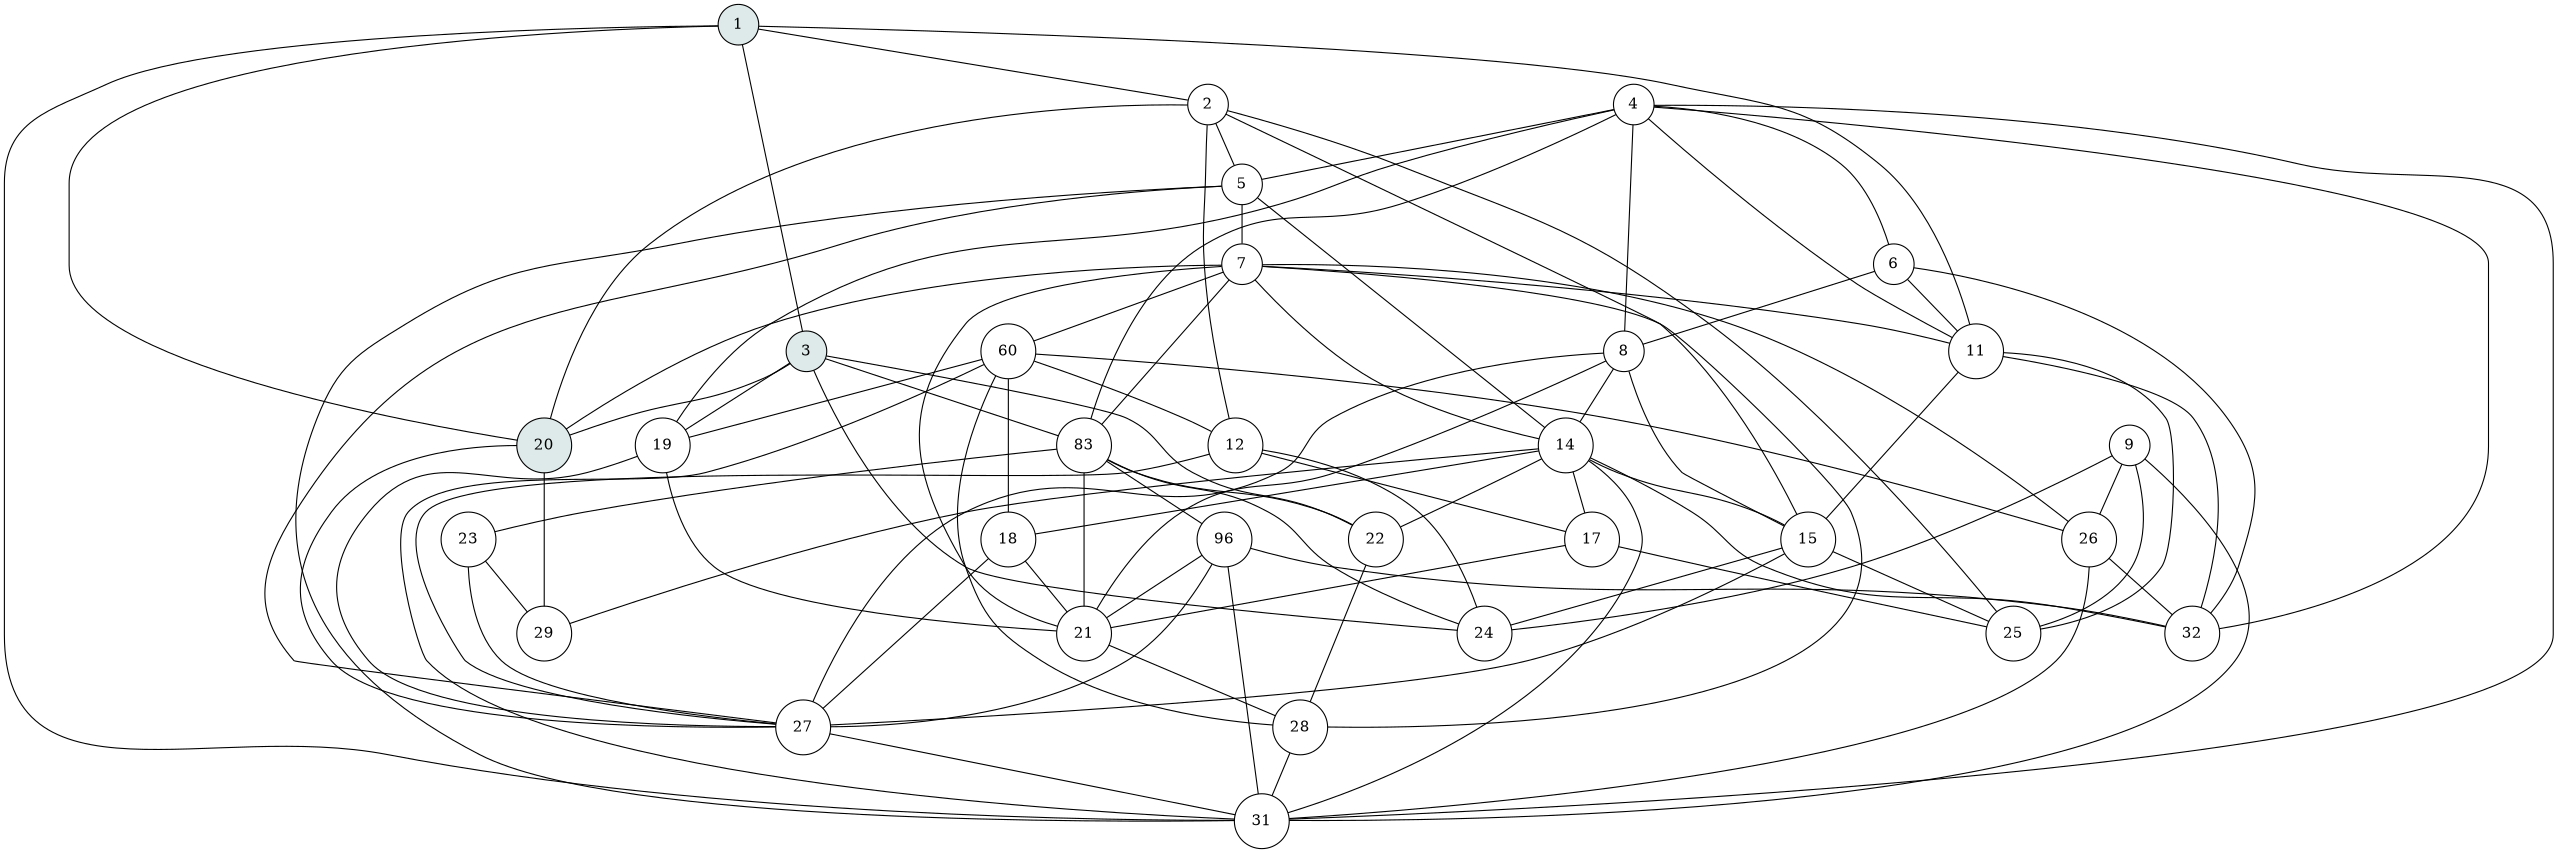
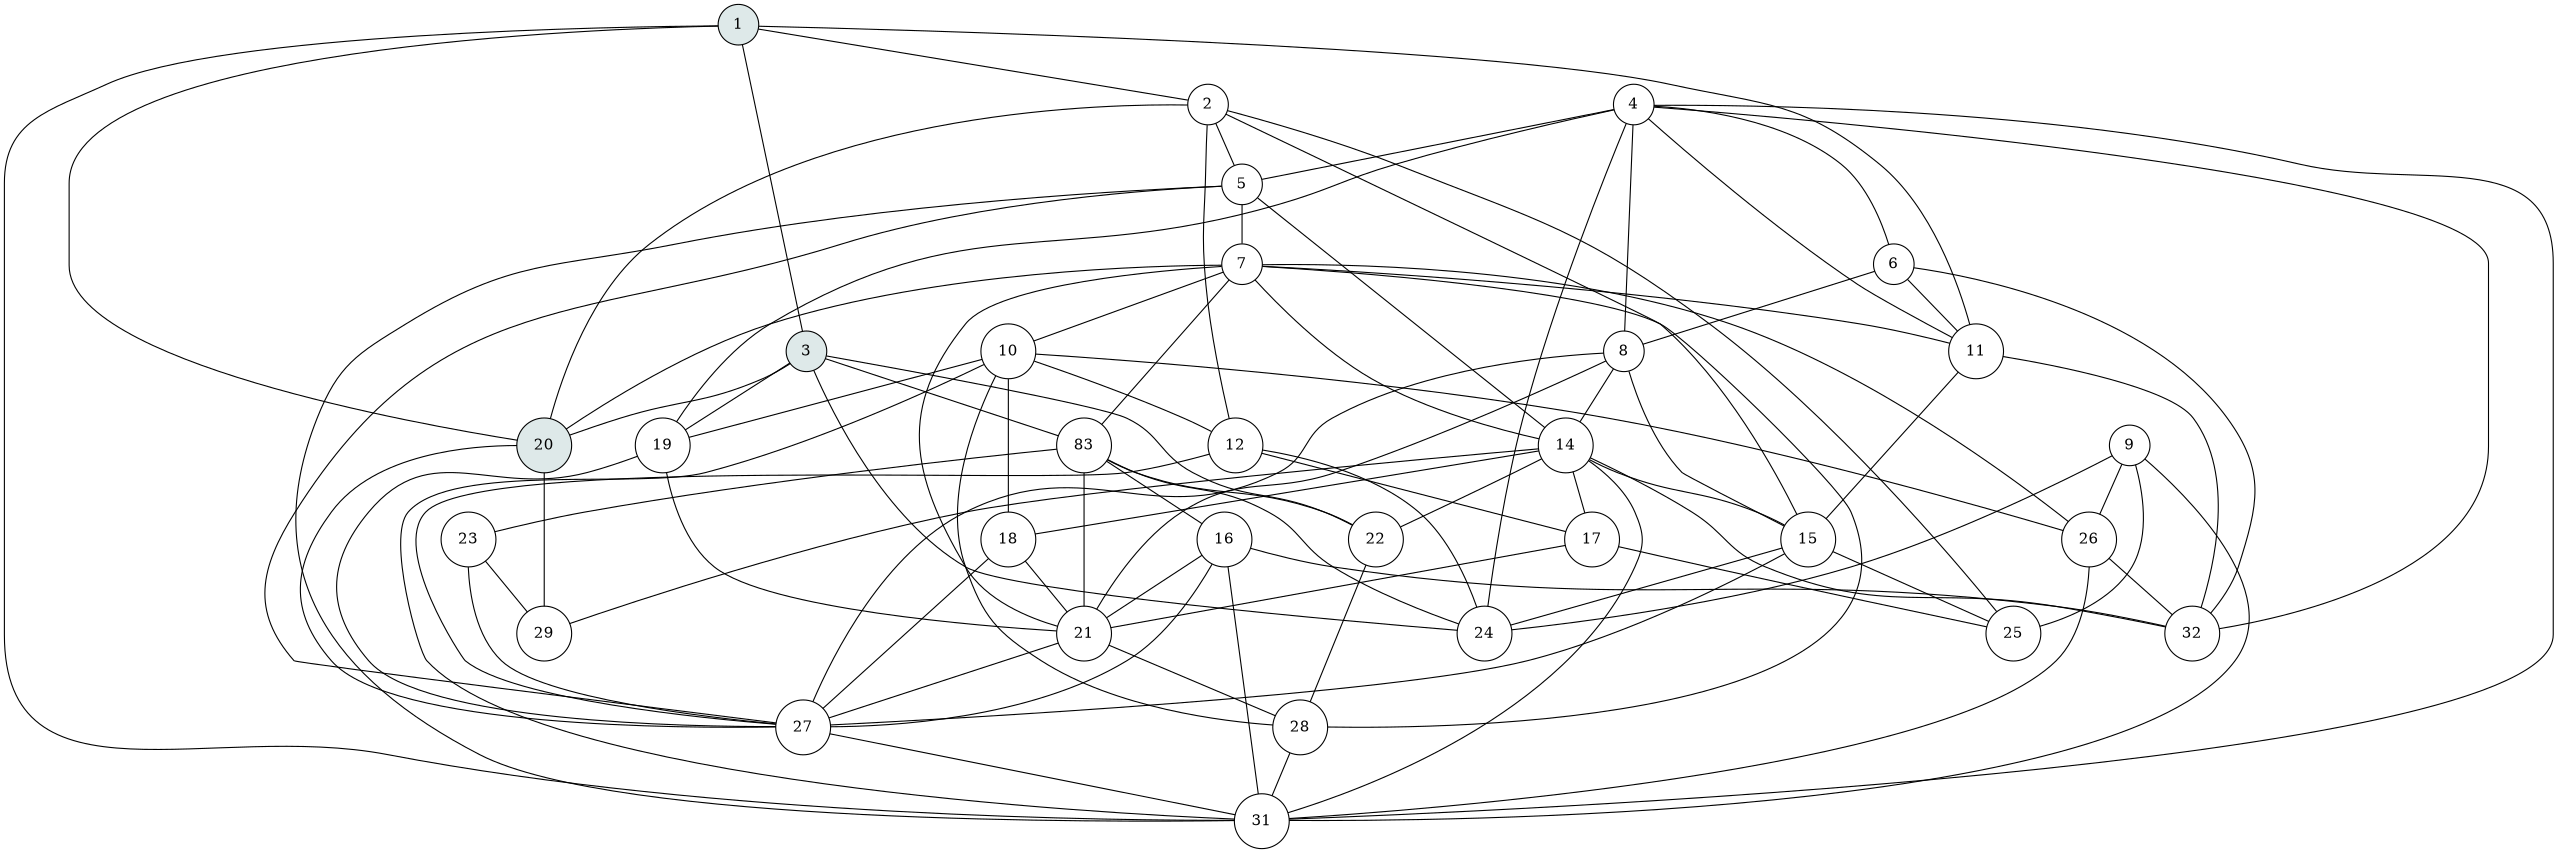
  graph {
    fixedsize=true
    nodesep=0.4
    splines=true
    node [fillcolor="#FFFFFF" shape=circle style=filled]
    n1 [fillcolor="#DEE9E9" label=1 width=0.3]
    n2 [label=2 width=0.3]
    n3 [fillcolor="#DEE9E9" label=3 width=0.3]
    n4 [label=11 width=0.3]
    n5 [fillcolor="#DEE9E9" label=20 width=0.3]
    n6 [label=31 width=0.3]
    n7 [label=5 width=0.3]
    n8 [label=12 width=0.3]
    n9 [label=15 width=0.3]
    n10 [label=25 width=0.3]
    n11 [label=83 width=0.3]
    n12 [label=19 width=0.3]
    n13 [label=22 width=0.3]
    n14 [label=24 width=0.3]
    n15 [label=32 width=0.3]
    n16 [label=27 width=0.3]
    n17 [label=29 width=0.3]
    n18 [label=7 width=0.3]
    n19 [label=14 width=0.3]
    n20 [label=17 width=0.3]
    n21 [label=21 width=0.3]
-   n22 [label=96 width=0.3]
+   n22 [label=16 width=0.3]
    n23 [label=23 width=0.3]
    n24 [label=28 width=0.3]
    n25 [label=4 width=0.3]
    n26 [label=6 width=0.3]
    n27 [label=8 width=0.3]
    n28 [label=18 width=0.3]
-   n29 [label=60 width=0.3]
+   n29 [label=10 width=0.3]
    n30 [label=26 width=0.3]
    n31 [label=9 width=0.3]
    n1 -- n2
    n1 -- n3
    n1 -- n4
    n1 -- n5
    n1 -- n6
    n2 -- n5
    n2 -- n7
    n2 -- n8
    n2 -- n9
    n2 -- n10
    n3 -- n5
    n3 -- n11
    n3 -- n12
    n3 -- n13
    n3 -- n14
    n4 -- n9
-   n4 -- n10
    n4 -- n15
    n5 -- n16
    n5 -- n17
    n7 -- n6
    n7 -- n16
    n7 -- n18
    n7 -- n19
    n8 -- n14
    n8 -- n16
    n8 -- n20
    n9 -- n10
    n9 -- n14
    n9 -- n16
    n11 -- n13
    n11 -- n14
    n11 -- n21
    n11 -- n22
    n11 -- n23
    n12 -- n16
    n12 -- n21
    n13 -- n24
    n16 -- n6
    n18 -- n4
    n18 -- n5
    n18 -- n11
    n18 -- n19
    n18 -- n21
    n18 -- n24
    n18 -- n29
    n18 -- n30
    n19 -- n6
    n19 -- n9
    n19 -- n13
    n19 -- n15
    n19 -- n17
    n19 -- n20
    n19 -- n28
    n20 -- n10
    n20 -- n21
+   n21 -- n16
    n21 -- n24
    n22 -- n6
    n22 -- n15
    n22 -- n16
    n22 -- n21
    n23 -- n16
    n23 -- n17
    n24 -- n6
    n25 -- n4
    n25 -- n6
    n25 -- n7
-   n25 -- n11
+   n25 -- n14
    n25 -- n12
    n25 -- n15
    n25 -- n26
    n25 -- n27
    n26 -- n4
    n26 -- n15
    n26 -- n27
    n27 -- n9
    n27 -- n16
    n27 -- n19
    n27 -- n21
    n28 -- n16
    n28 -- n21
    n29 -- n6
    n29 -- n8
    n29 -- n12
    n29 -- n24
    n29 -- n28
    n29 -- n30
    n30 -- n6
    n30 -- n15
    n31 -- n6
    n31 -- n10
    n31 -- n14
    n31 -- n30
  }
